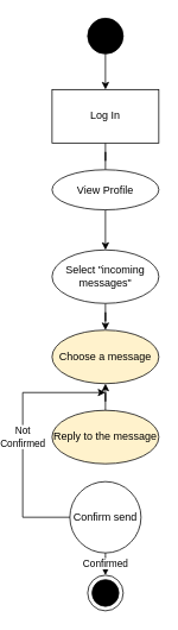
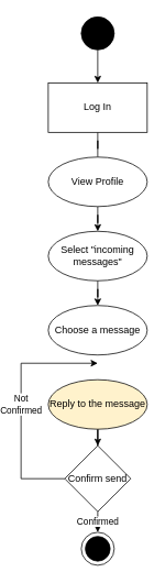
  <mxCell id="0" />
  <mxCell id="1" parent="0" />
  <mxCell id="2" style="edgeStyle=orthogonalEdgeStyle;rounded=0;orthogonalLoop=1;jettySize=auto;html=1;entryX=0.5;entryY=0;entryDx=0;entryDy=0;" edge="1" parent="1" source="3" target="5"><mxGeometry relative="1" as="geometry" /></mxCell>
  <mxCell id="3" value="" style="ellipse;whiteSpace=wrap;html=1;aspect=fixed;fillColor=#000000;" vertex="1" parent="1"><mxGeometry x="93" width="40" height="40" as="geometry" y="20" /></mxCell>
  <mxCell id="4" style="edgeStyle=orthogonalEdgeStyle;rounded=0;orthogonalLoop=1;jettySize=auto;html=1;entryX=0.5;entryY=0;entryDx=0;entryDy=0;endArrow=none;" edge="1" parent="1" source="5" target="7"><mxGeometry relative="1" as="geometry" /></mxCell>
  <mxCell id="5" value="Log In" style="whiteSpace=wrap;html=1;fontFamily=Helvetica;fontSize=12;fontColor=#000000;align=center;strokeColor=#000000;fillColor=#FFFFFF;rounded=0;" vertex="1" parent="1"><mxGeometry x="53" y="100" width="120" height="60" as="geometry" /></mxCell>
  <mxCell id="6" style="edgeStyle=orthogonalEdgeStyle;rounded=0;orthogonalLoop=1;jettySize=auto;html=1;entryX=0.5;entryY=0;entryDx=0;entryDy=0;" edge="1" parent="1" source="7" target="9"><mxGeometry relative="1" as="geometry" /></mxCell>
- <mxCell id="7" value="View Profile" style="ellipse;whiteSpace=wrap;html=1;fontFamily=Helvetica;fontSize=12;fontColor=#000000;align=center;strokeColor=#000000;fillColor=#FFFFFF;" vertex="1" parent="1"><mxGeometry x="53" y="190" width="120" height="45" as="geometry" /></mxCell>
+ <mxCell id="7" value="View Profile" style="ellipse;whiteSpace=wrap;html=1;fontFamily=Helvetica;fontSize=12;fontColor=#000000;align=center;strokeColor=#000000;fillColor=#FFFFFF;" vertex="1" parent="1"><mxGeometry x="53" y="190" width="120" height="60" as="geometry" /></mxCell>
  <mxCell id="8" style="edgeStyle=orthogonalEdgeStyle;rounded=0;orthogonalLoop=1;jettySize=auto;html=1;entryX=0.5;entryY=0;entryDx=0;entryDy=0;" edge="1" parent="1" source="9" target="10"><mxGeometry relative="1" as="geometry" /></mxCell>
  <mxCell id="9" value="Select &quot;incoming messages&quot;" style="ellipse;whiteSpace=wrap;html=1;fontFamily=Helvetica;fontSize=12;fontColor=#000000;align=center;strokeColor=#000000;fillColor=#FFFFFF;" vertex="1" parent="1"><mxGeometry x="53" y="280" width="120" height="60" as="geometry" /></mxCell>
- <mxCell id="10" value="Choose a message" style="ellipse;whiteSpace=wrap;html=1;fontFamily=Helvetica;fontSize=12;fontColor=#000000;align=center;strokeColor=#000000;fillColor=#fff2cc;" vertex="1" parent="1"><mxGeometry x="53" y="370" width="120" height="60" as="geometry" /></mxCell>
- <mxCell id="11" style="edgeStyle=orthogonalEdgeStyle;rounded=0;orthogonalLoop=1;jettySize=auto;html=1;" edge="1" parent="1" source="12" target="10"><mxGeometry relative="1" as="geometry" /></mxCell>
+ <mxCell id="10" value="Choose a message" style="ellipse;whiteSpace=wrap;html=1;fontFamily=Helvetica;fontSize=12;fontColor=#000000;align=center;strokeColor=#000000;fillColor=#FFFFFF;" vertex="1" parent="1"><mxGeometry x="53" y="370" width="120" height="60" as="geometry" /></mxCell>
+ <mxCell id="11" style="edgeStyle=orthogonalEdgeStyle;rounded=0;orthogonalLoop=1;jettySize=auto;html=1;entryX=0.5;entryY=0;entryDx=0;entryDy=0;" edge="1" parent="1" source="12" target="17"><mxGeometry relative="1" as="geometry" /></mxCell>
  <mxCell id="12" value="Reply to the message" style="ellipse;whiteSpace=wrap;html=1;fontFamily=Helvetica;fontSize=12;fontColor=#000000;align=center;strokeColor=#000000;fillColor=#fff2cc;" vertex="1" parent="1"><mxGeometry x="53" y="460" width="120" height="60" as="geometry" /></mxCell>
  <mxCell id="13" value="" style="ellipse;whiteSpace=wrap;html=1;aspect=fixed;fillColor=#000000;" vertex="1" parent="1"><mxGeometry x="98" y="650" width="30" height="30" as="geometry" /></mxCell>
  <mxCell id="14" value="" style="ellipse;whiteSpace=wrap;html=1;aspect=fixed;fillColor=none;" vertex="1" parent="1"><mxGeometry x="93" y="645" width="40" height="40" as="geometry" /></mxCell>
  <mxCell id="15" value="Confirmed" style="edgeStyle=orthogonalEdgeStyle;rounded=0;orthogonalLoop=1;jettySize=auto;html=1;entryX=0.5;entryY=0;entryDx=0;entryDy=0;" edge="1" parent="1" source="17" target="14"><mxGeometry relative="1" as="geometry" /></mxCell>
  <mxCell id="16" value="Not&lt;br&gt;Confirmed" style="edgeStyle=orthogonalEdgeStyle;rounded=0;orthogonalLoop=1;jettySize=auto;html=1;" edge="1" parent="1" source="17"><mxGeometry relative="1" as="geometry"><mxPoint x="113" y="440" as="targetPoint" /><Array as="points"><mxPoint x="20" y="580" /><mxPoint x="20" y="440" /></Array></mxGeometry></mxCell>
- <mxCell id="17" value="Confirm send" style="ellipse;whiteSpace=wrap;html=1;fillColor=none;" vertex="1" parent="1"><mxGeometry x="73" y="540" width="80" height="80" as="geometry" /></mxCell>
+ <mxCell id="17" value="Confirm send" style="rhombus;whiteSpace=wrap;html=1;fillColor=none;" vertex="1" parent="1"><mxGeometry x="73" y="540" width="80" height="80" as="geometry" /></mxCell>
